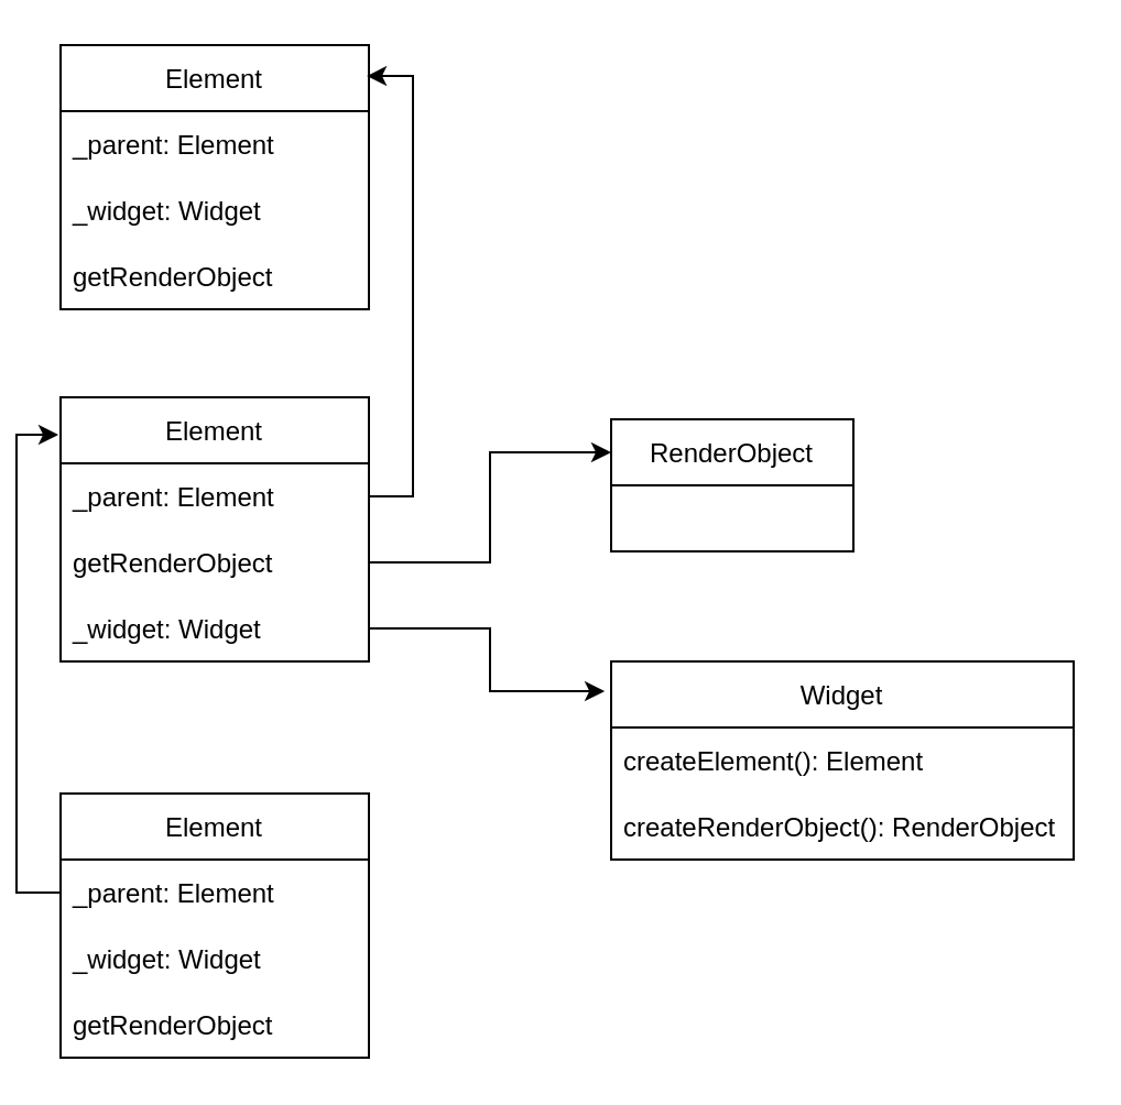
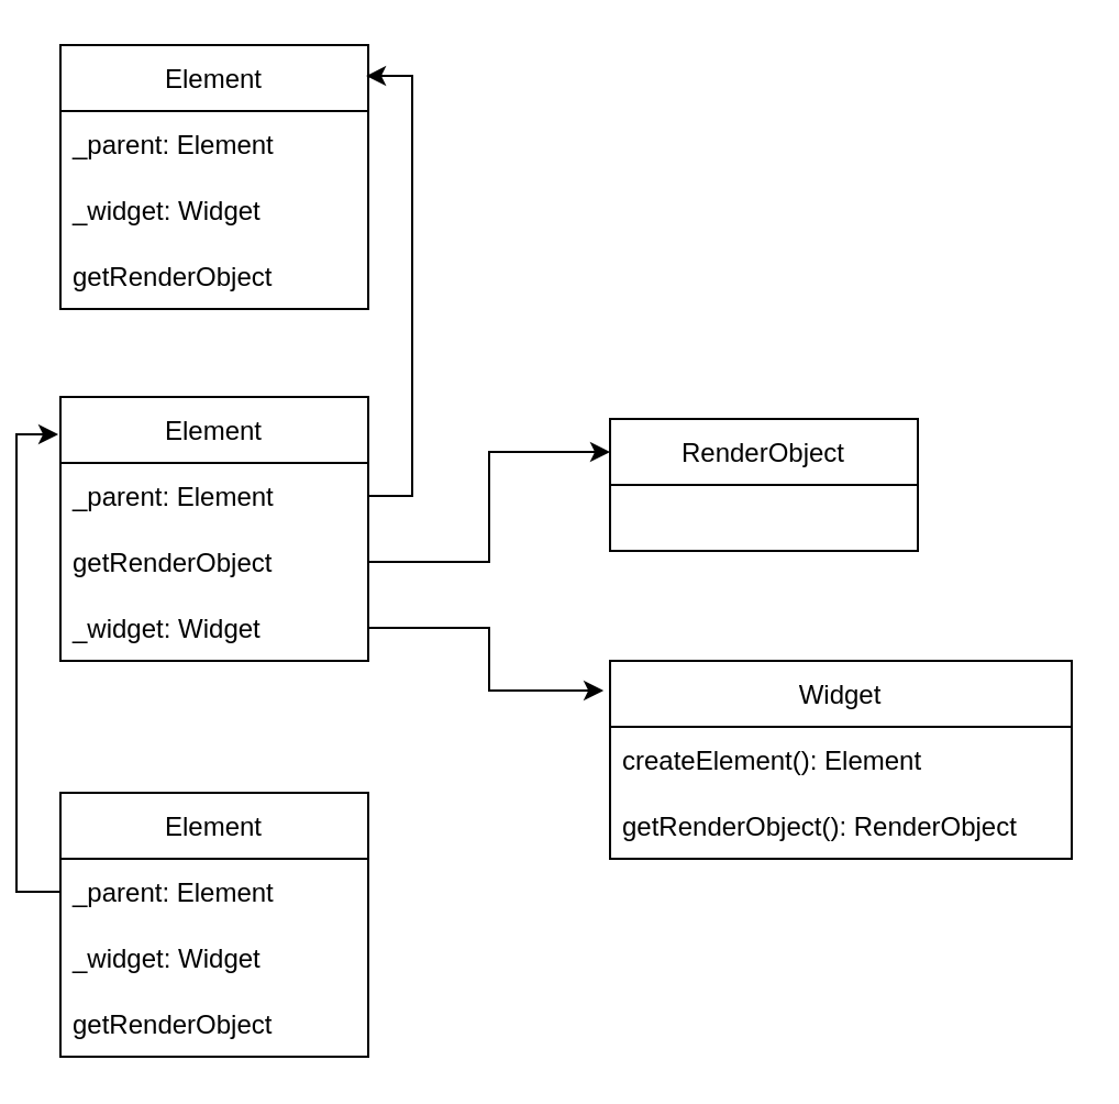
  <mxCell id="0" />
  <mxCell id="1" parent="0" />
  <mxCell id="2" value="Element" style="swimlane;fontStyle=0;childLayout=stackLayout;horizontal=1;startSize=30;horizontalStack=0;resizeParent=1;resizeParentMax=0;resizeLast=0;collapsible=1;marginBottom=0;fontColor=default;strokeColor=default;fillColor=default;" vertex="1" parent="1"><mxGeometry x="20" y="180" width="140" height="120" as="geometry" /></mxCell>
  <mxCell id="3" value="_parent: Element" style="text;strokeColor=none;fillColor=none;align=left;verticalAlign=middle;spacingLeft=4;spacingRight=4;overflow=hidden;points=[[0,0.5],[1,0.5]];portConstraint=eastwest;rotatable=0;fontColor=default;" vertex="1" parent="2"><mxGeometry y="30" width="140" height="30" as="geometry" /></mxCell>
  <mxCell id="4" value="getRenderObject" style="text;strokeColor=none;fillColor=none;align=left;verticalAlign=middle;spacingLeft=4;spacingRight=4;overflow=hidden;points=[[0,0.5],[1,0.5]];portConstraint=eastwest;rotatable=0;fontColor=default;" vertex="1" parent="2"><mxGeometry y="60" width="140" height="30" as="geometry" /></mxCell>
  <mxCell id="5" value="_widget: Widget" style="text;strokeColor=none;fillColor=none;align=left;verticalAlign=middle;spacingLeft=4;spacingRight=4;overflow=hidden;points=[[0,0.5],[1,0.5]];portConstraint=eastwest;rotatable=0;fontColor=default;" vertex="1" parent="2"><mxGeometry y="90" width="140" height="30" as="geometry" /></mxCell>
  <mxCell id="6" value="Widget" style="swimlane;fontStyle=0;childLayout=stackLayout;horizontal=1;startSize=30;horizontalStack=0;resizeParent=1;resizeParentMax=0;resizeLast=0;collapsible=1;marginBottom=0;fontColor=default;strokeColor=default;fillColor=default;" vertex="1" parent="1"><mxGeometry x="270" y="300" width="210" height="90" as="geometry" /></mxCell>
  <mxCell id="7" value="createElement(): Element" style="text;strokeColor=none;fillColor=none;align=left;verticalAlign=middle;spacingLeft=4;spacingRight=4;overflow=hidden;points=[[0,0.5],[1,0.5]];portConstraint=eastwest;rotatable=0;fontColor=default;" vertex="1" parent="6"><mxGeometry y="30" width="210" height="30" as="geometry" /></mxCell>
- <mxCell id="8" value="createRenderObject(): RenderObject" style="text;strokeColor=none;fillColor=none;align=left;verticalAlign=middle;spacingLeft=4;spacingRight=4;overflow=hidden;points=[[0,0.5],[1,0.5]];portConstraint=eastwest;rotatable=0;fontColor=default;" vertex="1" parent="6"><mxGeometry y="60" width="210" height="30" as="geometry" /></mxCell>
- <mxCell id="9" value="RenderObject" style="swimlane;fontStyle=0;childLayout=stackLayout;horizontal=1;startSize=30;horizontalStack=0;resizeParent=1;resizeParentMax=0;resizeLast=0;collapsible=1;marginBottom=0;fontColor=default;strokeColor=default;fillColor=default;" vertex="1" parent="1"><mxGeometry x="270" y="190" width="110" height="60" as="geometry" /></mxCell>
+ <mxCell id="8" value="getRenderObject(): RenderObject" style="text;strokeColor=none;fillColor=none;align=left;verticalAlign=middle;spacingLeft=4;spacingRight=4;overflow=hidden;points=[[0,0.5],[1,0.5]];portConstraint=eastwest;rotatable=0;fontColor=default;" vertex="1" parent="6"><mxGeometry y="60" width="210" height="30" as="geometry" /></mxCell>
+ <mxCell id="9" value="RenderObject" style="swimlane;fontStyle=0;childLayout=stackLayout;horizontal=1;startSize=30;horizontalStack=0;resizeParent=1;resizeParentMax=0;resizeLast=0;collapsible=1;marginBottom=0;fontColor=default;strokeColor=default;fillColor=default;" vertex="1" parent="1"><mxGeometry x="270" y="190" width="140" height="60" as="geometry" /></mxCell>
  <mxCell id="10" value="Element" style="swimlane;fontStyle=0;childLayout=stackLayout;horizontal=1;startSize=30;horizontalStack=0;resizeParent=1;resizeParentMax=0;resizeLast=0;collapsible=1;marginBottom=0;fontColor=default;strokeColor=default;fillColor=default;" vertex="1" parent="1"><mxGeometry x="20" y="20" width="140" height="120" as="geometry" /></mxCell>
  <mxCell id="11" value="_parent: Element" style="text;strokeColor=none;fillColor=none;align=left;verticalAlign=middle;spacingLeft=4;spacingRight=4;overflow=hidden;points=[[0,0.5],[1,0.5]];portConstraint=eastwest;rotatable=0;fontColor=default;" vertex="1" parent="10"><mxGeometry y="30" width="140" height="30" as="geometry" /></mxCell>
  <mxCell id="12" value="_widget: Widget" style="text;strokeColor=none;fillColor=none;align=left;verticalAlign=middle;spacingLeft=4;spacingRight=4;overflow=hidden;points=[[0,0.5],[1,0.5]];portConstraint=eastwest;rotatable=0;fontColor=default;" vertex="1" parent="10"><mxGeometry y="60" width="140" height="30" as="geometry" /></mxCell>
  <mxCell id="13" value="getRenderObject" style="text;strokeColor=none;fillColor=none;align=left;verticalAlign=middle;spacingLeft=4;spacingRight=4;overflow=hidden;points=[[0,0.5],[1,0.5]];portConstraint=eastwest;rotatable=0;fontColor=default;" vertex="1" parent="10"><mxGeometry y="90" width="140" height="30" as="geometry" /></mxCell>
  <mxCell id="14" value="Element" style="swimlane;fontStyle=0;childLayout=stackLayout;horizontal=1;startSize=30;horizontalStack=0;resizeParent=1;resizeParentMax=0;resizeLast=0;collapsible=1;marginBottom=0;fontColor=default;strokeColor=default;fillColor=default;" vertex="1" parent="1"><mxGeometry x="20" y="360" width="140" height="120" as="geometry" /></mxCell>
  <mxCell id="15" value="_parent: Element" style="text;strokeColor=none;fillColor=none;align=left;verticalAlign=middle;spacingLeft=4;spacingRight=4;overflow=hidden;points=[[0,0.5],[1,0.5]];portConstraint=eastwest;rotatable=0;fontColor=default;" vertex="1" parent="14"><mxGeometry y="30" width="140" height="30" as="geometry" /></mxCell>
  <mxCell id="16" value="_widget: Widget" style="text;strokeColor=none;fillColor=none;align=left;verticalAlign=middle;spacingLeft=4;spacingRight=4;overflow=hidden;points=[[0,0.5],[1,0.5]];portConstraint=eastwest;rotatable=0;fontColor=default;" vertex="1" parent="14"><mxGeometry y="60" width="140" height="30" as="geometry" /></mxCell>
  <mxCell id="17" value="getRenderObject" style="text;strokeColor=none;fillColor=none;align=left;verticalAlign=middle;spacingLeft=4;spacingRight=4;overflow=hidden;points=[[0,0.5],[1,0.5]];portConstraint=eastwest;rotatable=0;fontColor=default;" vertex="1" parent="14"><mxGeometry y="90" width="140" height="30" as="geometry" /></mxCell>
  <mxCell id="18" style="edgeStyle=orthogonalEdgeStyle;rounded=0;orthogonalLoop=1;jettySize=auto;html=1;exitX=0;exitY=0.5;exitDx=0;exitDy=0;entryX=-0.007;entryY=0.142;entryDx=0;entryDy=0;entryPerimeter=0;fontColor=default;" edge="1" parent="1" source="15" target="2"><mxGeometry relative="1" as="geometry" /></mxCell>
  <mxCell id="19" style="edgeStyle=orthogonalEdgeStyle;rounded=0;orthogonalLoop=1;jettySize=auto;html=1;exitX=1;exitY=0.5;exitDx=0;exitDy=0;entryX=0.993;entryY=0.117;entryDx=0;entryDy=0;entryPerimeter=0;fontColor=default;" edge="1" parent="1" source="3" target="10"><mxGeometry relative="1" as="geometry" /></mxCell>
  <mxCell id="20" style="edgeStyle=orthogonalEdgeStyle;rounded=0;orthogonalLoop=1;jettySize=auto;html=1;exitX=1;exitY=0.5;exitDx=0;exitDy=0;entryX=-0.014;entryY=0.15;entryDx=0;entryDy=0;entryPerimeter=0;fontColor=default;" edge="1" parent="1" source="5" target="6"><mxGeometry relative="1" as="geometry" /></mxCell>
  <mxCell id="21" style="edgeStyle=orthogonalEdgeStyle;rounded=0;orthogonalLoop=1;jettySize=auto;html=1;exitX=1;exitY=0.5;exitDx=0;exitDy=0;entryX=0;entryY=0.25;entryDx=0;entryDy=0;fontColor=default;" edge="1" parent="1" source="4" target="9"><mxGeometry relative="1" as="geometry" /></mxCell>
